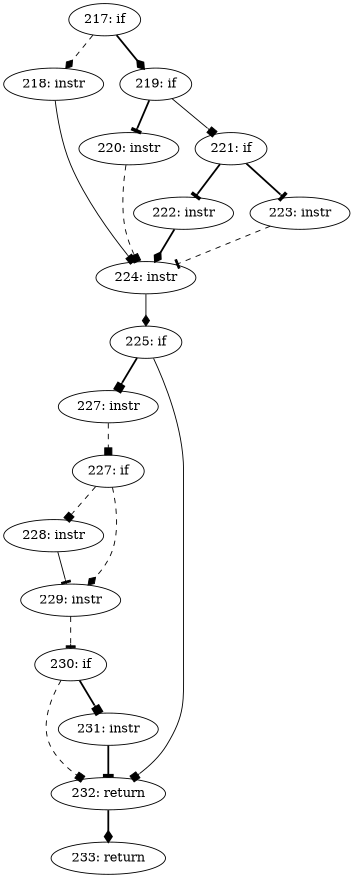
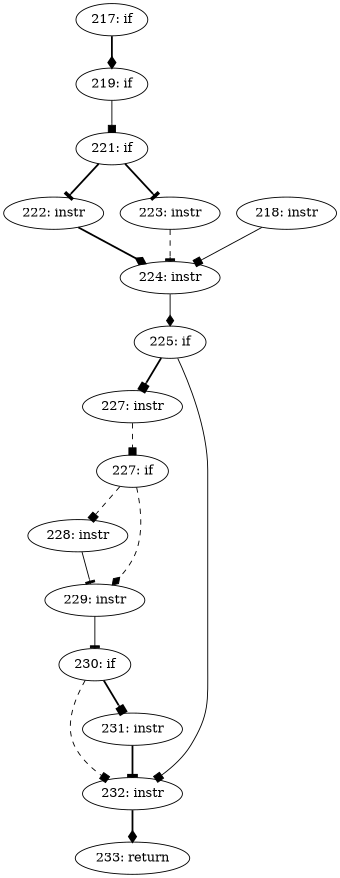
  digraph {
    edge [arrowhead=box style=bold]
    n1 [label="217: if"]
    n2 [label="218: instr"]
    n3 [label="219: if"]
    n4 [label="224: instr"]
-   n5 [label="220: instr"]
    n6 [label="221: if"]
    n7 [label="225: if"]
    n8 [label="222: instr"]
    n9 [label="223: instr"]
    n10 [label="227: instr"]
-   n11 [label="232: return"]
+   n11 [label="232: instr"]
    n12 [label="227: if"]
    n13 [label="233: return"]
    n14 [label="228: instr"]
    n15 [label="229: instr"]
    n16 [label="230: if"]
    n17 [label="231: instr"]
-   n1 -> n2 [arrowhead=diamond style=dashed]
    n1 -> n3 [arrowhead=diamond]
    n2 -> n4 [style=solid]
-   n3 -> n5 [arrowhead=tee]
    n3 -> n6 [style=solid]
    n4 -> n7 [arrowhead=diamond style=solid]
-   n5 -> n4 [style=dashed]
    n6 -> n8 [arrowhead=tee]
    n6 -> n9 [arrowhead=tee]
    n7 -> n10
    n7 -> n11 [style=solid]
    n8 -> n4 [arrowhead=diamond]
    n9 -> n4 [arrowhead=tee style=dashed]
    n10 -> n12 [style=dashed]
    n11 -> n13 [arrowhead=diamond]
    n12 -> n14 [style=dashed]
    n12 -> n15 [arrowhead=diamond style=dashed]
    n14 -> n15 [arrowhead=tee style=solid]
-   n15 -> n16 [arrowhead=tee style=dashed]
+   n15 -> n16 [arrowhead=tee style=solid]
    n16 -> n11 [style=dashed]
    n16 -> n17
    n17 -> n11 [arrowhead=tee]
  }
